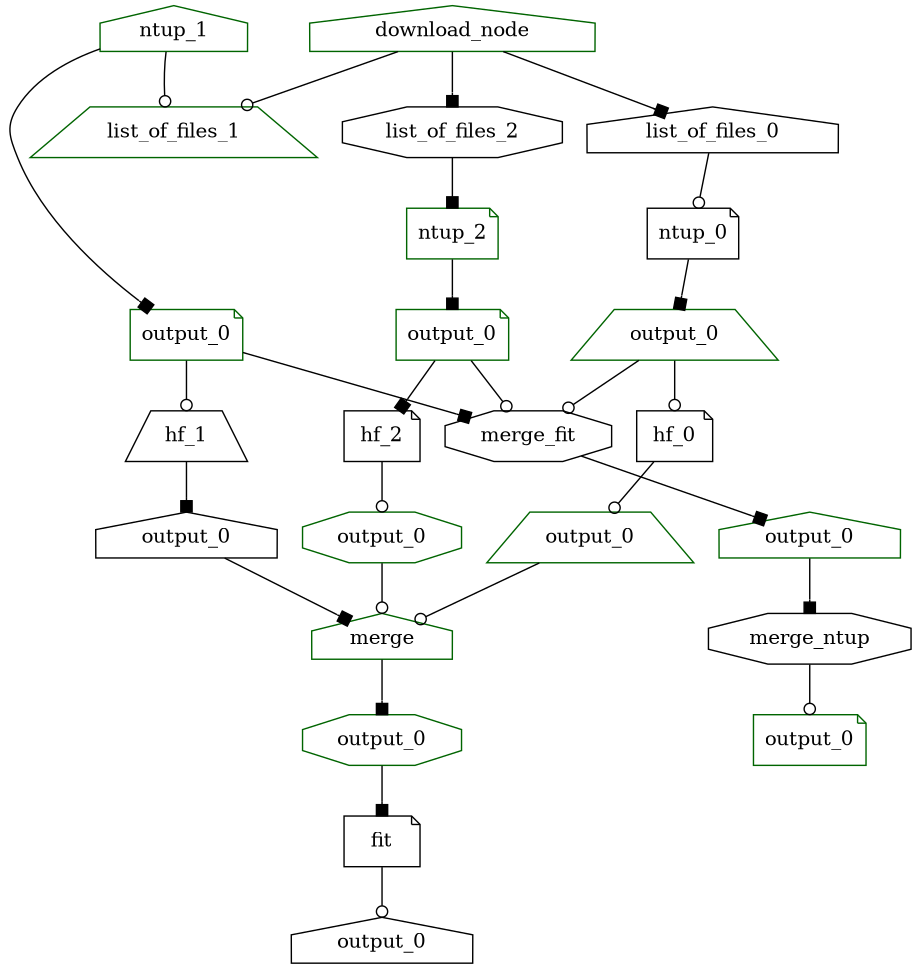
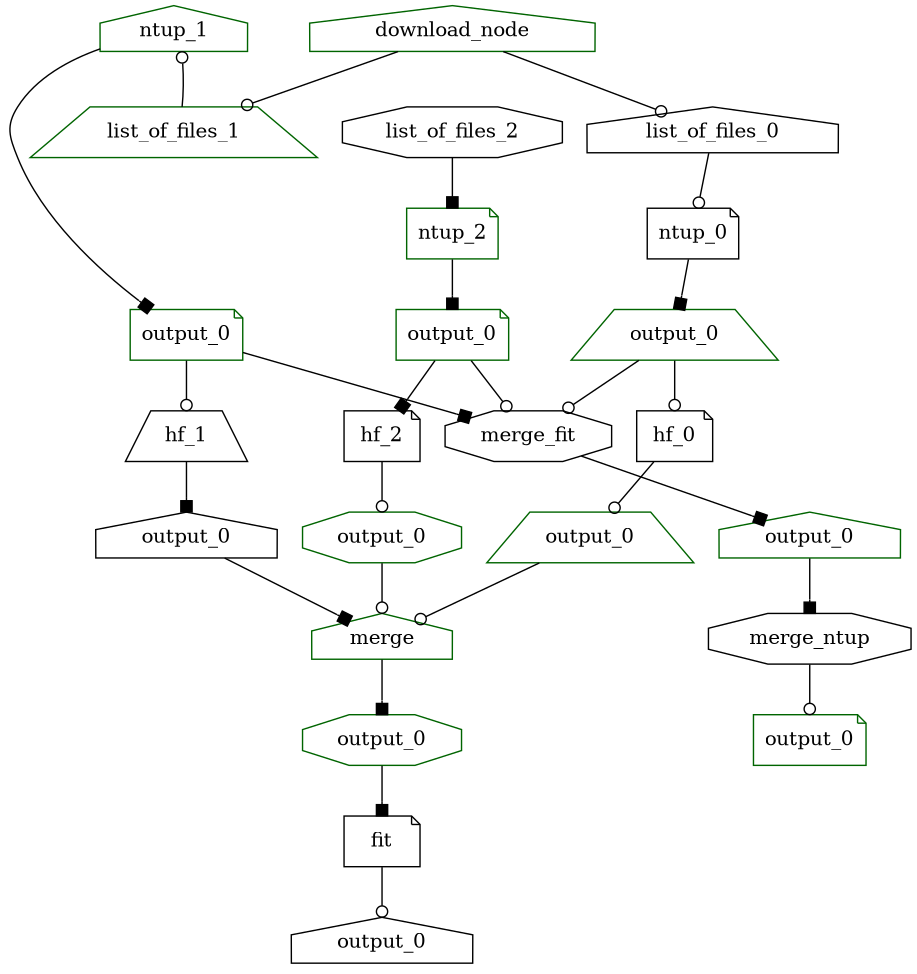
  strict digraph {
    node [color=darkgreen shape=note]
    edge [arrowhead=odot]
    n1 [color=black label=hf_1 nodeobj="<Node id: f24b860f-9e05-11e5-898e-98fe944a88e0 state: SUCCESS>" shape=trapezium]
    n2 [color=black label=output_0 shape=house]
    n3 [label=merge nodeobj="<Node id: f41fc5a1-9e05-11e5-b35a-98fe944a88e0 state: SUCCESS>" shape=house]
    n4 [label=output_0 shape=octagon]
    n5 [color=black label=fit nodeobj="<Node id: f50bf63a-9e05-11e5-a6ba-98fe944a88e0 state: SUCCESS>"]
    n6 [label=output_0]
    n7 [label=list_of_files_1 shape=trapezium]
    n8 [label=ntup_1 nodeobj="<Node id: f09de4ae-9e05-11e5-b1b7-98fe944a88e0 state: SUCCESS>" shape=house]
    n9 [label=output_0]
    n10 [color=black label=merge_fit nodeobj="<Node id: f24b6599-9e05-11e5-81ed-98fe944a88e0 state: SUCCESS>" shape=octagon]
    n11 [color=black label=list_of_files_0 shape=house]
    n12 [color=black label=ntup_0 nodeobj="<Node id: f09de0a6-9e05-11e5-9728-98fe944a88e0 state: SUCCESS>"]
    n13 [label=output_0 shape=trapezium]
    n14 [color=black label=hf_0 nodeobj="<Node id: f24b823d-9e05-11e5-925d-98fe944a88e0 state: SUCCESS>"]
    n15 [color=black label=list_of_files_2 shape=octagon]
    n16 [label=ntup_2 nodeobj="<Node id: f09de6a8-9e05-11e5-97c9-98fe944a88e0 state: SUCCESS>"]
    n17 [label=output_0]
    n18 [color=black label=hf_2 nodeobj="<Node id: f24b8868-9e05-11e5-bf19-98fe944a88e0 state: SUCCESS>"]
    n19 [label=output_0 shape=trapezium]
    n20 [color=black label=output_0 shape=house]
    n21 [label=output_0 shape=house]
    n22 [label=output_0 shape=octagon]
    n23 [color=black label=merge_ntup nodeobj="<Node id: f4202842-9e05-11e5-8d0c-98fe944a88e0 state: SUCCESS>" shape=octagon]
    n24 [label=download_node nodeobj="<Node id: efd21866-9e05-11e5-8c7e-98fe944a88e0 state: SUCCESS>" shape=house]
    n1 -> n2 [arrowhead=box]
    n2 -> n3 [arrowhead=box]
    n3 -> n4 [arrowhead=box]
    n4 -> n5 [arrowhead=box]
    n5 -> n20
-   n8 -> n7
+   n7 -> n8
    n8 -> n9 [arrowhead=box]
    n9 -> n1
    n9 -> n10 [arrowhead=box]
    n10 -> n21 [arrowhead=box]
    n11 -> n12
    n12 -> n13 [arrowhead=box]
    n13 -> n10
    n13 -> n14
    n14 -> n19
    n15 -> n16 [arrowhead=box]
    n16 -> n17 [arrowhead=box]
    n17 -> n10
    n17 -> n18 [arrowhead=box]
    n18 -> n22
    n19 -> n3
    n21 -> n23 [arrowhead=box]
    n22 -> n3
    n23 -> n6
    n24 -> n7
-   n24 -> n11 [arrowhead=box]
-   n24 -> n15 [arrowhead=box]
+   n24 -> n11
  }
